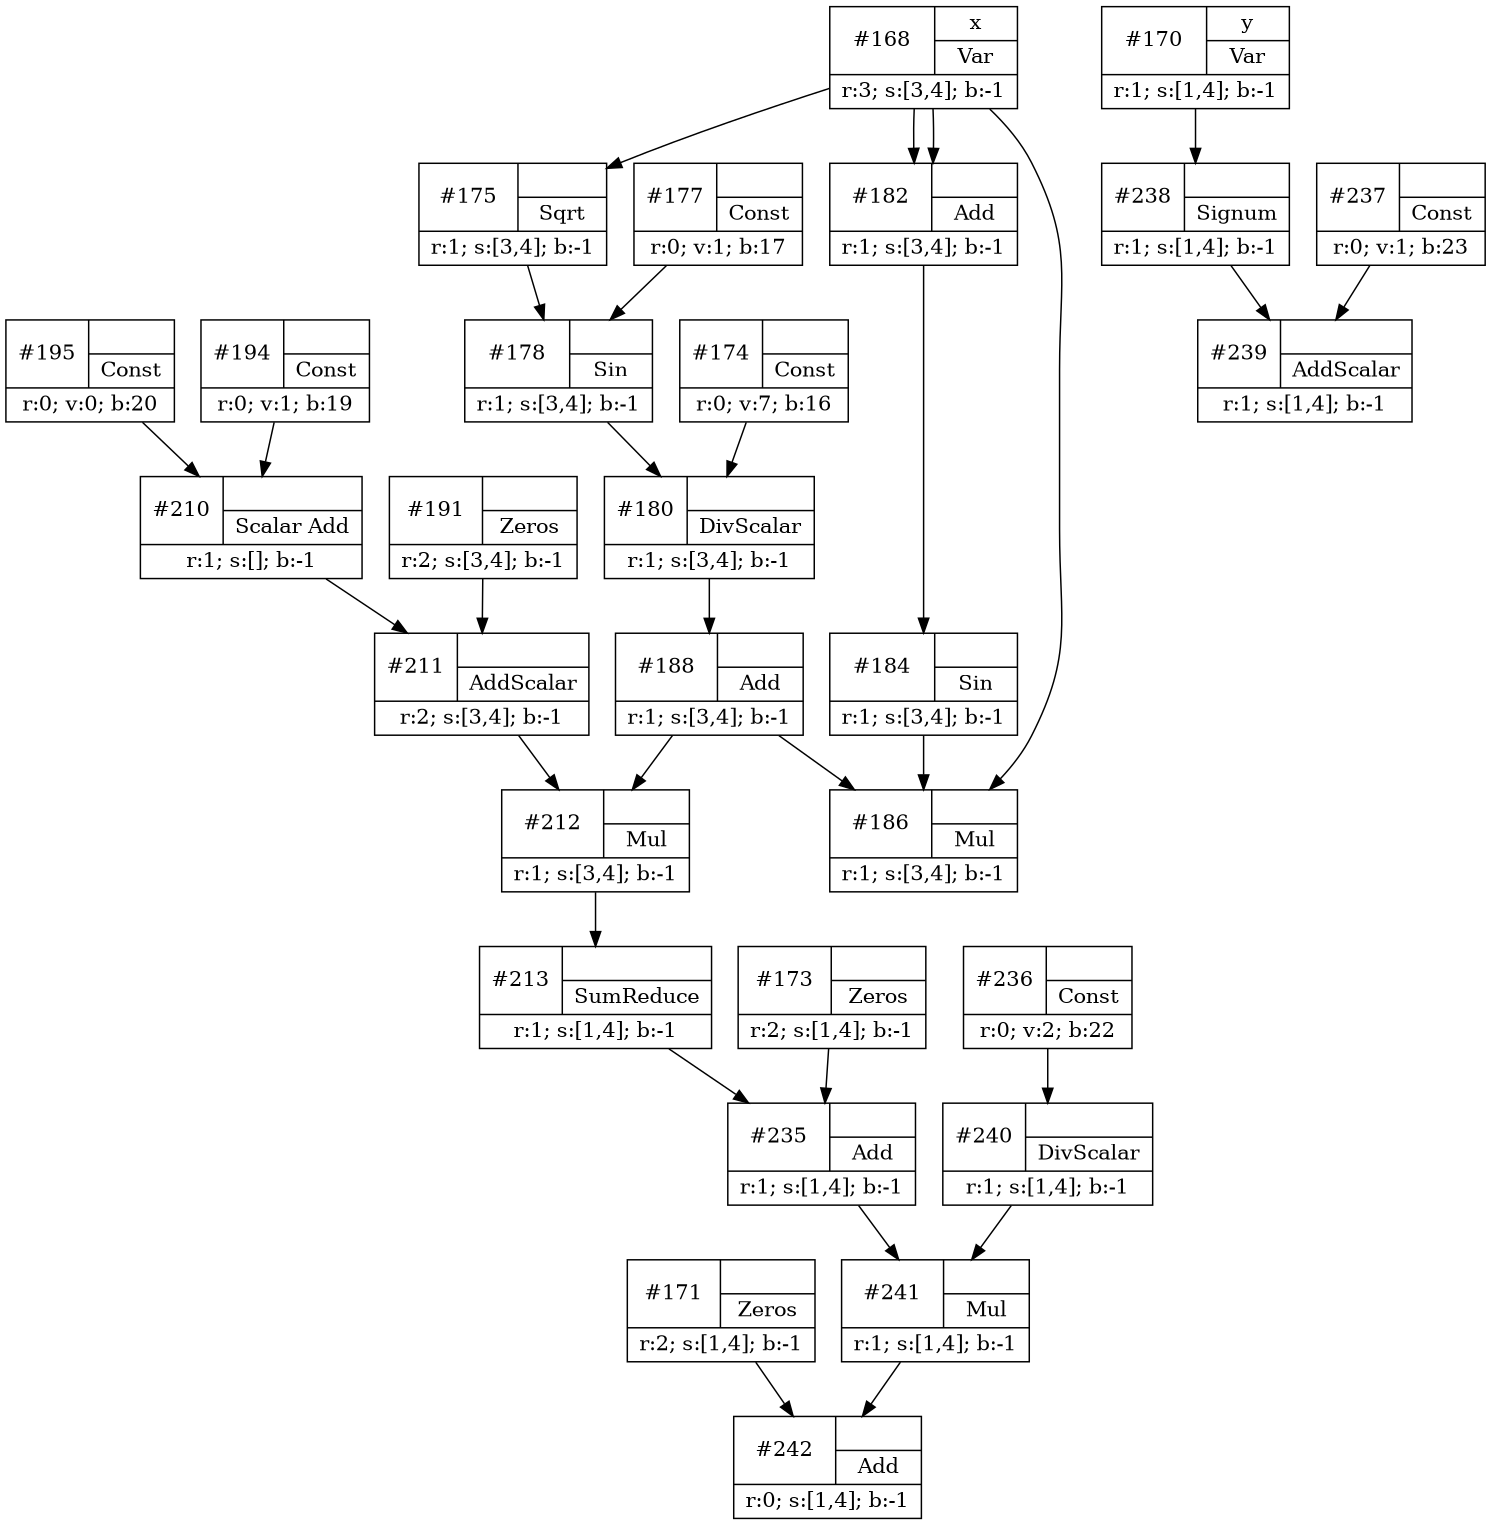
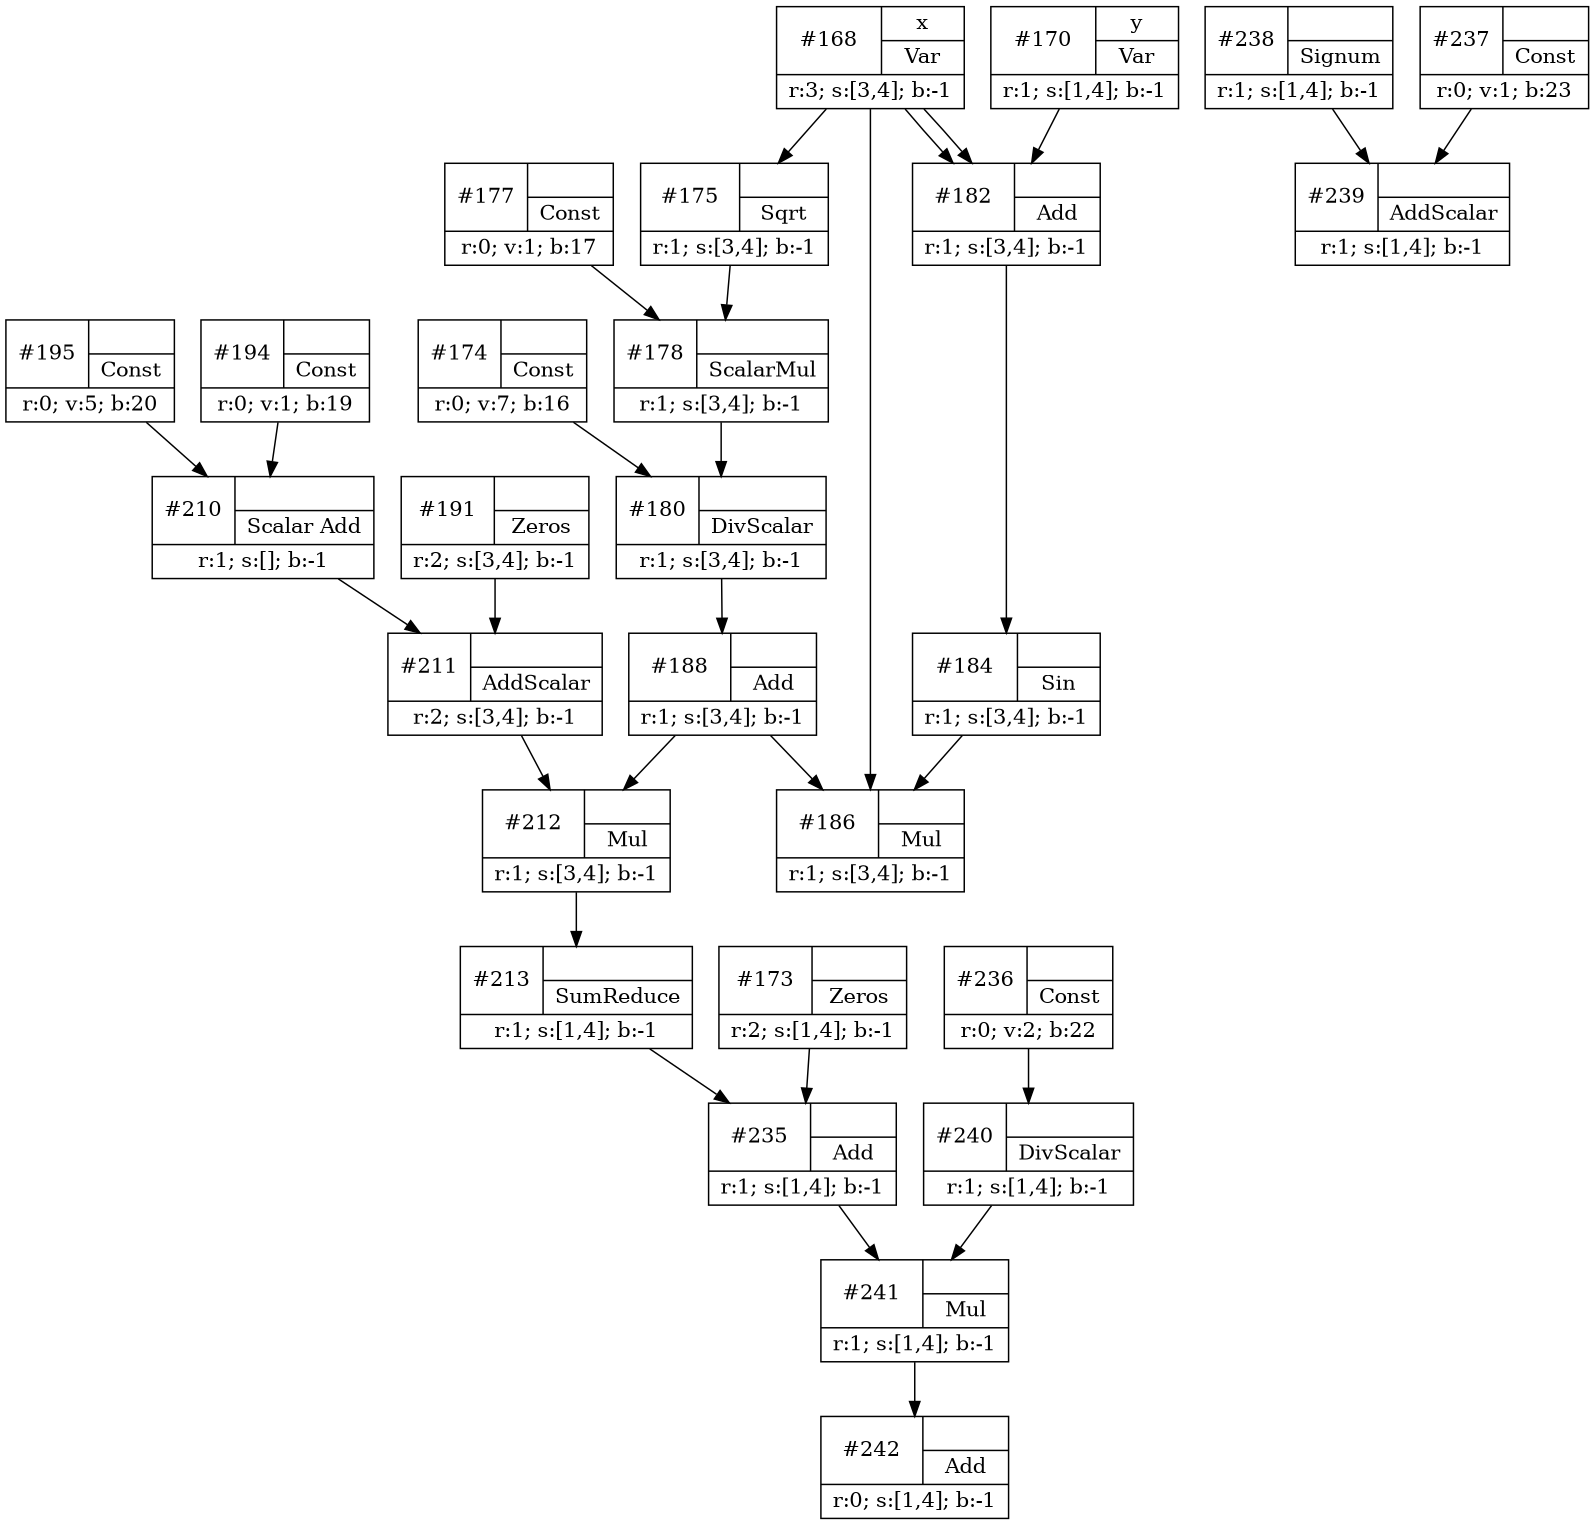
  digraph {
    node [shape=record]
-   n1 [label="{{#171 | {  | Zeros }} | r:2; s:[1,4]; b:-1 }"]
    n2 [label="{{#242 | {  | Add }} | r:0; s:[1,4]; b:-1 }"]
    n3 [label="{{#241 | {  | Mul }} | r:1; s:[1,4]; b:-1 }"]
    n4 [label="{{#235 | {  | Add }} | r:1; s:[1,4]; b:-1 }"]
    n5 [label="{{#240 | {  | DivScalar }} | r:1; s:[1,4]; b:-1 }"]
    n6 [label="{{#173 | {  | Zeros }} | r:2; s:[1,4]; b:-1 }"]
    n7 [label="{{#213 | {  | SumReduce }} | r:1; s:[1,4]; b:-1 }"]
    n8 [label="{{#212 | {  | Mul }} | r:1; s:[3,4]; b:-1 }"]
    n9 [label="{{#211 | {  | AddScalar }} | r:2; s:[3,4]; b:-1 }"]
    n10 [label="{{#188 | {  | Add }} | r:1; s:[3,4]; b:-1 }"]
    n11 [label="{{#186 | {  | Mul }} | r:1; s:[3,4]; b:-1 }"]
    n12 [label="{{#191 | {  | Zeros }} | r:2; s:[3,4]; b:-1 }"]
    n13 [label="{{#210 | {  | Scalar Add }} | r:1; s:[]; b:-1 }"]
-   n14 [label="{{#195 | {  | Const }} | r:0; v:0; b:20 }"]
+   n14 [label="{{#195 | {  | Const }} | r:0; v:5; b:20 }"]
    n15 [label="{{#194 | {  | Const }} | r:0; v:1; b:19 }"]
    n16 [label="{{#180 | {  | DivScalar }} | r:1; s:[3,4]; b:-1 }"]
    n17 [label="{{#168 | { x | Var }} | r:3; s:[3,4]; b:-1 }"]
    n18 [label="{{#182 | {  | Add }} | r:1; s:[3,4]; b:-1 }"]
    n19 [label="{{#175 | {  | Sqrt }} | r:1; s:[3,4]; b:-1 }"]
    n20 [label="{{#184 | {  | Sin }} | r:1; s:[3,4]; b:-1 }"]
-   n21 [label="{{#178 | {  | Sin }} | r:1; s:[3,4]; b:-1 }"]
+   n21 [label="{{#178 | {  | ScalarMul }} | r:1; s:[3,4]; b:-1 }"]
    n22 [label="{{#174 | {  | Const }} | r:0; v:7; b:16 }"]
    n23 [label="{{#177 | {  | Const }} | r:0; v:1; b:17 }"]
    n24 [label="{{#239 | {  | AddScalar }} | r:1; s:[1,4]; b:-1 }"]
    n25 [label="{{#236 | {  | Const }} | r:0; v:2; b:22 }"]
    n26 [label="{{#238 | {  | Signum }} | r:1; s:[1,4]; b:-1 }"]
    n27 [label="{{#237 | {  | Const }} | r:0; v:1; b:23 }"]
    n28 [label="{{#170 | { y | Var }} | r:1; s:[1,4]; b:-1 }"]
-   n1 -> n2
    n3 -> n2
    n4 -> n3
    n5 -> n3
    n6 -> n4
    n7 -> n4
    n8 -> n7
    n9 -> n8
    n10 -> n8
    n10 -> n11
    n12 -> n9
    n13 -> n9
    n14 -> n13
    n15 -> n13
    n16 -> n10
    n17 -> n11
    n17 -> n18
    n17 -> n18
    n17 -> n19
    n18 -> n20
    n19 -> n21
    n20 -> n11
    n21 -> n16
    n22 -> n16
    n23 -> n21
    n25 -> n5
    n26 -> n24
    n27 -> n24
-   n28 -> n26
+   n28 -> n18
  }
